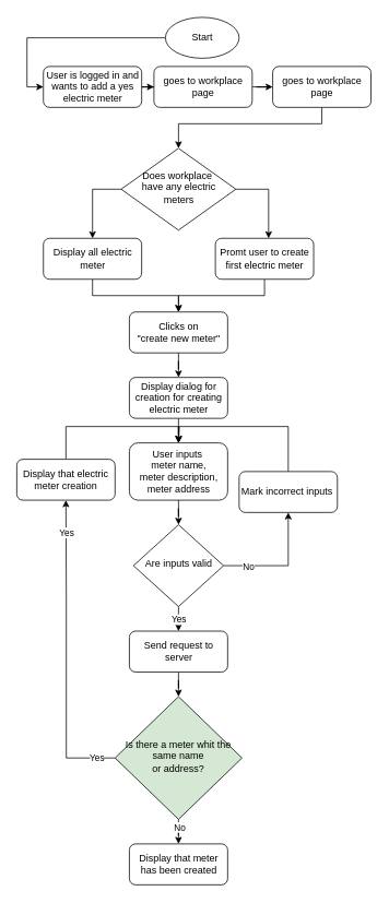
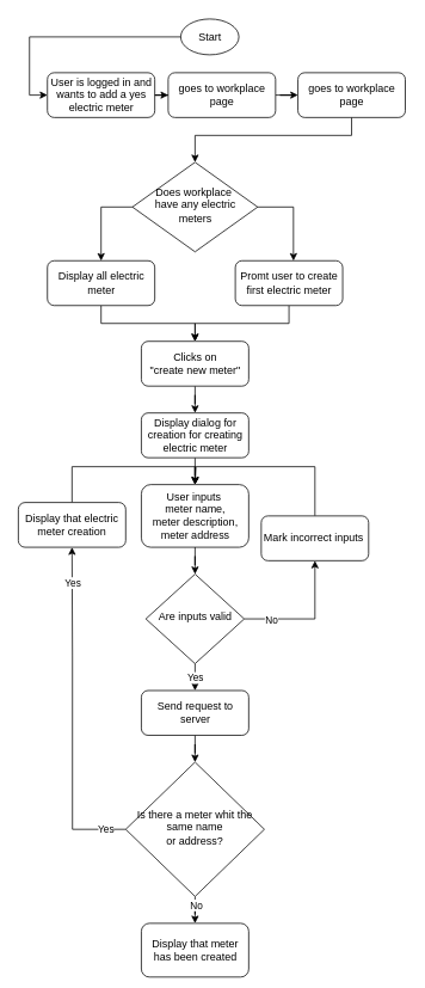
  <mxCell id="0" />
  <mxCell id="1" parent="0" />
  <mxCell id="2" style="edgeStyle=orthogonalEdgeStyle;rounded=0;orthogonalLoop=1;jettySize=auto;html=1;entryX=0;entryY=0.5;entryDx=0;entryDy=0;" edge="1" parent="1" source="3" target="10"><mxGeometry relative="1" as="geometry" /></mxCell>
  <mxCell id="3" value="User is logged in and wants to add a yes electric meter" style="rounded=1;whiteSpace=wrap;html=1;fontSize=12;glass=0;strokeWidth=1;shadow=0;" parent="1" vertex="1"><mxGeometry x="52.5" y="80" width="120" height="50" as="geometry" /></mxCell>
  <mxCell id="4" style="edgeStyle=orthogonalEdgeStyle;rounded=0;orthogonalLoop=1;jettySize=auto;html=1;entryX=0.5;entryY=0;entryDx=0;entryDy=0;" edge="1" parent="1" source="6" target="16"><mxGeometry relative="1" as="geometry"><mxPoint x="127.5" y="260" as="targetPoint" /><Array as="points"><mxPoint x="112.5" y="230" /></Array></mxGeometry></mxCell>
  <mxCell id="5" style="edgeStyle=orthogonalEdgeStyle;rounded=0;orthogonalLoop=1;jettySize=auto;html=1;" edge="1" parent="1" source="6" target="14"><mxGeometry relative="1" as="geometry"><Array as="points"><mxPoint x="327.5" y="230" /></Array></mxGeometry></mxCell>
  <mxCell id="6" value="Does workplace&amp;nbsp;&lt;div&gt;have any electric meters&lt;/div&gt;" style="rhombus;whiteSpace=wrap;html=1;shadow=0;fontFamily=Helvetica;fontSize=12;align=center;strokeWidth=1;spacing=6;spacingTop=-4;" parent="1" vertex="1"><mxGeometry x="147.5" y="180" width="140" height="100" as="geometry" /></mxCell>
  <mxCell id="7" style="edgeStyle=orthogonalEdgeStyle;rounded=0;orthogonalLoop=1;jettySize=auto;html=1;entryX=0;entryY=0.5;entryDx=0;entryDy=0;" edge="1" parent="1" source="8" target="3"><mxGeometry relative="1" as="geometry" /></mxCell>
- <mxCell id="8" value="Start" style="ellipse;whiteSpace=wrap;html=1;" vertex="1" parent="1"><mxGeometry x="201.5" y="20" width="90" height="50" as="geometry" /></mxCell>
+ <mxCell id="8" value="Start" style="ellipse;whiteSpace=wrap;html=1;" vertex="1" parent="1"><mxGeometry x="201.5" y="20" width="65" height="40" as="geometry" /></mxCell>
  <mxCell id="9" style="edgeStyle=orthogonalEdgeStyle;rounded=0;orthogonalLoop=1;jettySize=auto;html=1;entryX=0;entryY=0.5;entryDx=0;entryDy=0;" edge="1" parent="1" source="10" target="12"><mxGeometry relative="1" as="geometry" /></mxCell>
  <mxCell id="10" value="goes to workplace page" style="rounded=1;whiteSpace=wrap;html=1;fontSize=12;glass=0;strokeWidth=1;shadow=0;" vertex="1" parent="1"><mxGeometry x="187.5" y="80" width="120" height="50" as="geometry" /></mxCell>
  <mxCell id="11" style="edgeStyle=orthogonalEdgeStyle;rounded=0;orthogonalLoop=1;jettySize=auto;html=1;entryX=0.5;entryY=0;entryDx=0;entryDy=0;" edge="1" parent="1" source="12" target="6"><mxGeometry relative="1" as="geometry"><Array as="points"><mxPoint x="392.5" y="150" /><mxPoint x="217.5" y="150" /></Array></mxGeometry></mxCell>
  <mxCell id="12" value="goes to workplace page" style="rounded=1;whiteSpace=wrap;html=1;fontSize=12;glass=0;strokeWidth=1;shadow=0;" vertex="1" parent="1"><mxGeometry x="332.5" y="80" width="120" height="50" as="geometry" /></mxCell>
  <mxCell id="13" style="edgeStyle=orthogonalEdgeStyle;rounded=0;orthogonalLoop=1;jettySize=auto;html=1;" edge="1" parent="1" source="14" target="18"><mxGeometry relative="1" as="geometry" /></mxCell>
  <mxCell id="14" value="Promt user to create first electric meter" style="rounded=1;whiteSpace=wrap;html=1;fontSize=12;glass=0;strokeWidth=1;shadow=0;" vertex="1" parent="1"><mxGeometry x="262.5" y="290" width="120" height="50" as="geometry" /></mxCell>
  <mxCell id="15" style="edgeStyle=orthogonalEdgeStyle;rounded=0;orthogonalLoop=1;jettySize=auto;html=1;" edge="1" parent="1" source="16" target="18"><mxGeometry relative="1" as="geometry" /></mxCell>
  <mxCell id="16" value="Display all electric meter" style="rounded=1;whiteSpace=wrap;html=1;fontSize=12;glass=0;strokeWidth=1;shadow=0;" vertex="1" parent="1"><mxGeometry x="52.5" y="290" width="120" height="50" as="geometry" /></mxCell>
  <mxCell id="17" style="edgeStyle=orthogonalEdgeStyle;rounded=0;orthogonalLoop=1;jettySize=auto;html=1;" edge="1" parent="1" source="18" target="20"><mxGeometry relative="1" as="geometry" /></mxCell>
  <mxCell id="18" value="Clicks on&lt;div&gt;&quot;create new meter&quot;&lt;/div&gt;" style="rounded=1;whiteSpace=wrap;html=1;fontSize=12;glass=0;strokeWidth=1;shadow=0;" vertex="1" parent="1"><mxGeometry x="157.5" y="380" width="120" height="50" as="geometry" /></mxCell>
  <mxCell id="19" style="edgeStyle=orthogonalEdgeStyle;rounded=0;orthogonalLoop=1;jettySize=auto;html=1;" edge="1" parent="1" source="20" target="22"><mxGeometry relative="1" as="geometry" /></mxCell>
  <mxCell id="20" value="Display dialog for creation for creating electric meter" style="rounded=1;whiteSpace=wrap;html=1;fontSize=12;glass=0;strokeWidth=1;shadow=0;" vertex="1" parent="1"><mxGeometry x="157.5" y="460" width="120" height="50" as="geometry" /></mxCell>
  <mxCell id="21" style="edgeStyle=orthogonalEdgeStyle;rounded=0;orthogonalLoop=1;jettySize=auto;html=1;" edge="1" parent="1" source="22" target="27"><mxGeometry relative="1" as="geometry" /></mxCell>
  <mxCell id="22" value="User inputs&amp;nbsp;&lt;div&gt;meter name,&lt;/div&gt;&lt;div&gt;meter description,&lt;/div&gt;&lt;div&gt;meter address&lt;/div&gt;" style="rounded=1;whiteSpace=wrap;html=1;fontSize=12;glass=0;strokeWidth=1;shadow=0;" vertex="1" parent="1"><mxGeometry x="157.5" y="540" width="120" height="70" as="geometry" /></mxCell>
  <mxCell id="23" style="edgeStyle=orthogonalEdgeStyle;rounded=0;orthogonalLoop=1;jettySize=auto;html=1;entryX=0.5;entryY=1;entryDx=0;entryDy=0;" edge="1" parent="1" source="27" target="29"><mxGeometry relative="1" as="geometry" /></mxCell>
  <mxCell id="24" value="No" style="edgeLabel;html=1;align=center;verticalAlign=middle;resizable=0;points=[];" vertex="1" connectable="0" parent="23"><mxGeometry x="-0.585" y="-1" relative="1" as="geometry"><mxPoint as="offset" /></mxGeometry></mxCell>
  <mxCell id="25" style="edgeStyle=orthogonalEdgeStyle;rounded=0;orthogonalLoop=1;jettySize=auto;html=1;" edge="1" parent="1" source="27" target="31"><mxGeometry relative="1" as="geometry" /></mxCell>
  <mxCell id="26" value="Yes" style="edgeLabel;html=1;align=center;verticalAlign=middle;resizable=0;points=[];" vertex="1" connectable="0" parent="25"><mxGeometry x="0.4" relative="1" as="geometry"><mxPoint as="offset" /></mxGeometry></mxCell>
  <mxCell id="27" value="Are inputs valid" style="rhombus;whiteSpace=wrap;html=1;shadow=0;fontFamily=Helvetica;fontSize=12;align=center;strokeWidth=1;spacing=6;spacingTop=-4;" vertex="1" parent="1"><mxGeometry x="162.5" y="640" width="110" height="100" as="geometry" /></mxCell>
  <mxCell id="28" style="edgeStyle=orthogonalEdgeStyle;rounded=0;orthogonalLoop=1;jettySize=auto;html=1;entryX=0.5;entryY=0;entryDx=0;entryDy=0;" edge="1" parent="1" source="29" target="22"><mxGeometry relative="1" as="geometry"><mxPoint x="217.5" y="520" as="targetPoint" /><Array as="points"><mxPoint x="351.5" y="520" /><mxPoint x="218.5" y="520" /></Array></mxGeometry></mxCell>
  <mxCell id="29" value="Mark incorrect&amp;nbsp;inputs&amp;nbsp;" style="rounded=1;whiteSpace=wrap;html=1;fontSize=12;glass=0;strokeWidth=1;shadow=0;" vertex="1" parent="1"><mxGeometry x="291.5" y="575" width="120" height="50" as="geometry" /></mxCell>
  <mxCell id="30" style="edgeStyle=orthogonalEdgeStyle;rounded=0;orthogonalLoop=1;jettySize=auto;html=1;entryX=0.5;entryY=0;entryDx=0;entryDy=0;" edge="1" parent="1" source="31" target="37"><mxGeometry relative="1" as="geometry" /></mxCell>
  <mxCell id="31" value="Send request to server" style="rounded=1;whiteSpace=wrap;html=1;fontSize=12;glass=0;strokeWidth=1;shadow=0;" vertex="1" parent="1"><mxGeometry x="157.5" y="770" width="120" height="50" as="geometry" /></mxCell>
  <mxCell id="32" style="edgeStyle=orthogonalEdgeStyle;rounded=0;orthogonalLoop=1;jettySize=auto;html=1;entryX=0.5;entryY=1;entryDx=0;entryDy=0;" edge="1" parent="1" source="37" target="39"><mxGeometry relative="1" as="geometry"><Array as="points"><mxPoint x="80.5" y="925" /><mxPoint x="80.5" y="730" /></Array></mxGeometry></mxCell>
  <mxCell id="33" value="Yes" style="edgeLabel;html=1;align=center;verticalAlign=middle;resizable=0;points=[];" vertex="1" connectable="0" parent="32"><mxGeometry x="0.37" y="-1" relative="1" as="geometry"><mxPoint x="-1" y="-78" as="offset" /></mxGeometry></mxCell>
  <mxCell id="34" value="Yes" style="edgeLabel;html=1;align=center;verticalAlign=middle;resizable=0;points=[];" vertex="1" connectable="0" parent="32"><mxGeometry x="-0.875" y="-1" relative="1" as="geometry"><mxPoint as="offset" /></mxGeometry></mxCell>
  <mxCell id="35" style="edgeStyle=orthogonalEdgeStyle;rounded=0;orthogonalLoop=1;jettySize=auto;html=1;entryX=0.5;entryY=0;entryDx=0;entryDy=0;" edge="1" parent="1" source="37" target="40"><mxGeometry relative="1" as="geometry" /></mxCell>
  <mxCell id="36" value="No" style="edgeLabel;html=1;align=center;verticalAlign=middle;resizable=0;points=[];" vertex="1" connectable="0" parent="35"><mxGeometry x="-0.64" y="1" relative="1" as="geometry"><mxPoint as="offset" /></mxGeometry></mxCell>
- <mxCell id="37" value="Is there а meter whit the same name&lt;div&gt;or address?&lt;/div&gt;" style="rhombus;whiteSpace=wrap;html=1;shadow=0;fontFamily=Helvetica;fontSize=12;align=center;strokeWidth=1;spacing=6;spacingTop=-4;fillColor=#d5e8d4;" vertex="1" parent="1"><mxGeometry x="140" y="850" width="155" height="150" as="geometry" /></mxCell>
+ <mxCell id="37" value="Is there а meter whit the same name&lt;div&gt;or address?&lt;/div&gt;" style="rhombus;whiteSpace=wrap;html=1;shadow=0;fontFamily=Helvetica;fontSize=12;align=center;strokeWidth=1;spacing=6;spacingTop=-4;" vertex="1" parent="1"><mxGeometry x="140" y="850" width="155" height="150" as="geometry" /></mxCell>
  <mxCell id="38" style="edgeStyle=orthogonalEdgeStyle;rounded=0;orthogonalLoop=1;jettySize=auto;html=1;entryX=0.5;entryY=0;entryDx=0;entryDy=0;" edge="1" parent="1" source="39" target="22"><mxGeometry relative="1" as="geometry"><mxPoint x="217.5" y="520" as="targetPoint" /><Array as="points"><mxPoint x="80.5" y="520" /><mxPoint x="217.5" y="520" /></Array></mxGeometry></mxCell>
  <mxCell id="39" value="Display that electric meter creation" style="rounded=1;whiteSpace=wrap;html=1;fontSize=12;glass=0;strokeWidth=1;shadow=0;" vertex="1" parent="1"><mxGeometry x="20" y="560" width="120" height="50" as="geometry" /></mxCell>
- <mxCell id="40" value="Display that meter has been created" style="rounded=1;whiteSpace=wrap;html=1;fontSize=12;glass=0;strokeWidth=1;shadow=0;" vertex="1" parent="1"><mxGeometry x="157.5" y="1030" width="120" height="50" as="geometry" /></mxCell>
+ <mxCell id="40" value="Display that meter has been created" style="rounded=1;whiteSpace=wrap;html=1;fontSize=12;glass=0;strokeWidth=1;shadow=0;" vertex="1" parent="1"><mxGeometry x="157.5" y="1030" width="120" height="60" as="geometry" /></mxCell>
